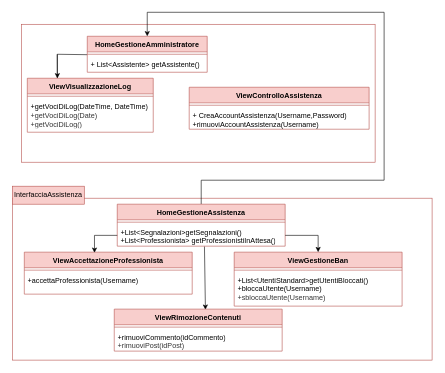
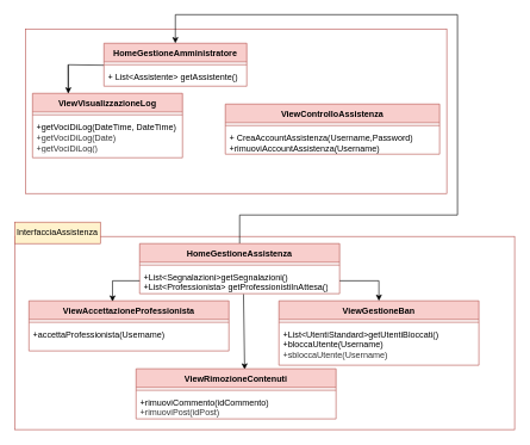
  <mxCell id="0" />
  <mxCell id="1" parent="0" />
  <mxCell id="2" value="" style="rounded=0;whiteSpace=wrap;html=1;fillColor=none;strokeColor=#b85450;" parent="1" vertex="1"><mxGeometry x="35" y="40" width="590" height="230" as="geometry" /></mxCell>
  <mxCell id="3" value="" style="endArrow=none;html=1;rounded=0;exitX=-0.001;exitY=0.356;exitDx=0;exitDy=0;exitPerimeter=0;" parent="1" edge="1"><mxGeometry width="50" height="50" relative="1" as="geometry"><mxPoint x="144.83" y="90.68" as="sourcePoint" /><mxPoint x="95" y="130" as="targetPoint" /><Array as="points"><mxPoint x="95" y="90" /></Array></mxGeometry></mxCell>
  <mxCell id="4" value="" style="endArrow=classic;html=1;rounded=0;entryX=0.287;entryY=0.007;entryDx=0;entryDy=0;entryPerimeter=0;" parent="1" edge="1"><mxGeometry width="50" height="50" relative="1" as="geometry"><mxPoint x="95" y="90" as="sourcePoint" /><mxPoint x="95.18" y="130.21" as="targetPoint" /></mxGeometry></mxCell>
  <mxCell id="5" value="" style="rounded=0;whiteSpace=wrap;html=1;fillColor=none;strokeColor=#b85450;" parent="1" vertex="1"><mxGeometry x="20" y="330" width="700" height="270" as="geometry" /></mxCell>
- <mxCell id="6" value="InterfacciaAssistenza" style="rounded=0;whiteSpace=wrap;html=1;fillColor=#f8cecc;strokeColor=#b85450;" parent="1" vertex="1"><mxGeometry x="20" y="310" width="120" height="30" as="geometry" /></mxCell>
+ <mxCell id="6" value="InterfacciaAssistenza" style="rounded=0;whiteSpace=wrap;html=1;fillColor=#fff2cc;strokeColor=#b85450;" parent="1" vertex="1"><mxGeometry x="20" y="310" width="120" height="30" as="geometry" /></mxCell>
  <mxCell id="7" value="" style="endArrow=classic;html=1;rounded=0;exitX=0.531;exitY=1.016;exitDx=0;exitDy=0;exitPerimeter=0;entryX=0.543;entryY=0.014;entryDx=0;entryDy=0;entryPerimeter=0;" parent="1" target="29" edge="1"><mxGeometry width="50" height="50" relative="1" as="geometry"><mxPoint x="340.425" y="410.48" as="sourcePoint" /><mxPoint x="340.2" y="499.8" as="targetPoint" /></mxGeometry></mxCell>
  <mxCell id="8" value="HomeGestioneAmministratore" style="swimlane;fontStyle=1;align=center;verticalAlign=top;childLayout=stackLayout;horizontal=1;startSize=26;horizontalStack=0;resizeParent=1;resizeParentMax=0;resizeLast=0;collapsible=1;marginBottom=0;whiteSpace=wrap;html=1;fillColor=#F8CECC;strokeColor=#B85450;" parent="1" vertex="1"><mxGeometry x="145" y="60" width="200" height="60" as="geometry" /></mxCell>
  <mxCell id="9" value="" style="line;strokeWidth=1;fillColor=none;align=left;verticalAlign=middle;spacingTop=-1;spacingLeft=3;spacingRight=3;rotatable=0;labelPosition=right;points=[];portConstraint=eastwest;strokeColor=inherit;" parent="8" vertex="1"><mxGeometry y="26" width="200" height="8" as="geometry" /></mxCell>
  <mxCell id="10" value="+ List&amp;lt;Assistente&amp;gt; getAssistente()" style="text;strokeColor=none;fillColor=none;align=left;verticalAlign=top;spacingLeft=4;spacingRight=4;overflow=hidden;rotatable=0;points=[[0,0.5],[1,0.5]];portConstraint=eastwest;whiteSpace=wrap;html=1;" parent="8" vertex="1"><mxGeometry y="34" width="200" height="26" as="geometry" /></mxCell>
  <mxCell id="11" value="ViewControlloAssistenza" style="swimlane;fontStyle=1;align=center;verticalAlign=top;childLayout=stackLayout;horizontal=1;startSize=26;horizontalStack=0;resizeParent=1;resizeParentMax=0;resizeLast=0;collapsible=1;marginBottom=0;whiteSpace=wrap;html=1;fillColor=#F8CECC;strokeColor=#B85450;" parent="1" vertex="1"><mxGeometry x="315" y="145" width="300" height="70" as="geometry" /></mxCell>
  <mxCell id="12" value="" style="line;strokeWidth=1;fillColor=none;align=left;verticalAlign=middle;spacingTop=-1;spacingLeft=3;spacingRight=3;rotatable=0;labelPosition=right;points=[];portConstraint=eastwest;strokeColor=inherit;" parent="11" vertex="1"><mxGeometry y="26" width="300" height="8" as="geometry" /></mxCell>
  <mxCell id="13" value="+ CreaAccountAssistenza(Username,Password)&lt;br&gt;+rimuoviAccountAssistenza(Username)" style="text;strokeColor=none;fillColor=none;align=left;verticalAlign=top;spacingLeft=4;spacingRight=4;overflow=hidden;rotatable=0;points=[[0,0.5],[1,0.5]];portConstraint=eastwest;whiteSpace=wrap;html=1;" parent="11" vertex="1"><mxGeometry y="34" width="300" height="36" as="geometry" /></mxCell>
  <mxCell id="14" value="ViewVisualizzazioneLog" style="swimlane;fontStyle=1;align=center;verticalAlign=top;childLayout=stackLayout;horizontal=1;startSize=26;horizontalStack=0;resizeParent=1;resizeParentMax=0;resizeLast=0;collapsible=1;marginBottom=0;whiteSpace=wrap;html=1;fillColor=#F8CECC;strokeColor=#B85450;" parent="1" vertex="1"><mxGeometry x="45" y="130" width="210" height="90" as="geometry" /></mxCell>
  <mxCell id="15" value="" style="line;strokeWidth=1;fillColor=none;align=left;verticalAlign=middle;spacingTop=-1;spacingLeft=3;spacingRight=3;rotatable=0;labelPosition=right;points=[];portConstraint=eastwest;strokeColor=inherit;" parent="14" vertex="1"><mxGeometry y="26" width="210" height="8" as="geometry" /></mxCell>
  <mxCell id="16" value="+getVociDiLog(DateTime, DateTime)&lt;br style=&quot;border-color: var(--border-color); color: rgb(51, 51, 51); text-align: center;&quot;&gt;&lt;span style=&quot;color: rgb(51, 51, 51); text-align: center;&quot;&gt;+getVociDiLog(Date)&lt;/span&gt;&lt;br style=&quot;border-color: var(--border-color); color: rgb(51, 51, 51); text-align: center;&quot;&gt;&lt;span style=&quot;color: rgb(51, 51, 51); text-align: center;&quot;&gt;+getVociDiLog()&lt;/span&gt;" style="text;strokeColor=none;fillColor=none;align=left;verticalAlign=top;spacingLeft=4;spacingRight=4;overflow=hidden;rotatable=0;points=[[0,0.5],[1,0.5]];portConstraint=eastwest;whiteSpace=wrap;html=1;" parent="14" vertex="1"><mxGeometry y="34" width="210" height="56" as="geometry" /></mxCell>
  <mxCell id="17" style="edgeStyle=orthogonalEdgeStyle;rounded=0;orthogonalLoop=1;jettySize=auto;html=1;exitX=0.5;exitY=0;exitDx=0;exitDy=0;entryX=0.5;entryY=0;entryDx=0;entryDy=0;" parent="1" source="18" target="8" edge="1"><mxGeometry relative="1" as="geometry"><Array as="points"><mxPoint x="335" y="300" /><mxPoint x="640" y="300" /><mxPoint x="640" y="20" /><mxPoint x="245" y="20" /></Array></mxGeometry></mxCell>
  <mxCell id="18" value="HomeGestioneAssistenza" style="swimlane;fontStyle=1;align=center;verticalAlign=top;childLayout=stackLayout;horizontal=1;startSize=26;horizontalStack=0;resizeParent=1;resizeParentMax=0;resizeLast=0;collapsible=1;marginBottom=0;whiteSpace=wrap;html=1;fillColor=#F8CECC;strokeColor=#B85450;" parent="1" vertex="1"><mxGeometry x="195" y="340" width="280" height="70" as="geometry" /></mxCell>
  <mxCell id="19" value="" style="line;strokeWidth=1;fillColor=none;align=left;verticalAlign=middle;spacingTop=-1;spacingLeft=3;spacingRight=3;rotatable=0;labelPosition=right;points=[];portConstraint=eastwest;strokeColor=inherit;" parent="18" vertex="1"><mxGeometry y="26" width="280" height="8" as="geometry" /></mxCell>
  <mxCell id="20" value="+List&amp;lt;Segnalazioni&amp;gt;getSegnalazioni()&lt;br&gt;+List&amp;lt;Professionista&amp;gt; getProfessionistiInAttesa()" style="text;strokeColor=none;fillColor=none;align=left;verticalAlign=top;spacingLeft=4;spacingRight=4;overflow=hidden;rotatable=0;points=[[0,0.5],[1,0.5]];portConstraint=eastwest;whiteSpace=wrap;html=1;" parent="18" vertex="1"><mxGeometry y="34" width="280" height="36" as="geometry" /></mxCell>
  <mxCell id="21" value="ViewAccettazioneProfessionista" style="swimlane;fontStyle=1;align=center;verticalAlign=top;childLayout=stackLayout;horizontal=1;startSize=26;horizontalStack=0;resizeParent=1;resizeParentMax=0;resizeLast=0;collapsible=1;marginBottom=0;whiteSpace=wrap;html=1;fillColor=#F8CECC;strokeColor=#B85450;" parent="1" vertex="1"><mxGeometry x="40" y="420" width="280" height="70" as="geometry" /></mxCell>
  <mxCell id="22" value="" style="line;strokeWidth=1;fillColor=none;align=left;verticalAlign=middle;spacingTop=-1;spacingLeft=3;spacingRight=3;rotatable=0;labelPosition=right;points=[];portConstraint=eastwest;strokeColor=inherit;" parent="21" vertex="1"><mxGeometry y="26" width="280" height="8" as="geometry" /></mxCell>
  <mxCell id="23" value="+accettaProfessionista(Username)" style="text;strokeColor=none;fillColor=none;align=left;verticalAlign=top;spacingLeft=4;spacingRight=4;overflow=hidden;rotatable=0;points=[[0,0.5],[1,0.5]];portConstraint=eastwest;whiteSpace=wrap;html=1;" parent="21" vertex="1"><mxGeometry y="34" width="280" height="36" as="geometry" /></mxCell>
  <mxCell id="24" value="ViewGestioneBan" style="swimlane;fontStyle=1;align=center;verticalAlign=top;childLayout=stackLayout;horizontal=1;startSize=26;horizontalStack=0;resizeParent=1;resizeParentMax=0;resizeLast=0;collapsible=1;marginBottom=0;whiteSpace=wrap;html=1;fillColor=#F8CECC;strokeColor=#B85450;" parent="1" vertex="1"><mxGeometry x="390" y="420" width="280" height="90" as="geometry" /></mxCell>
  <mxCell id="25" value="" style="line;strokeWidth=1;fillColor=none;align=left;verticalAlign=middle;spacingTop=-1;spacingLeft=3;spacingRight=3;rotatable=0;labelPosition=right;points=[];portConstraint=eastwest;strokeColor=inherit;" parent="24" vertex="1"><mxGeometry y="26" width="280" height="8" as="geometry" /></mxCell>
  <mxCell id="26" value="+List&amp;lt;UtentiStandard&amp;gt;getUtentiBloccati()&lt;br&gt;+bloccaUtente(Username)&lt;br style=&quot;border-color: var(--border-color); color: rgb(51, 51, 51); text-align: center;&quot;&gt;&lt;span style=&quot;color: rgb(51, 51, 51); text-align: center;&quot;&gt;+sbloccaUtente(Username)&lt;/span&gt;" style="text;strokeColor=none;fillColor=none;align=left;verticalAlign=top;spacingLeft=4;spacingRight=4;overflow=hidden;rotatable=0;points=[[0,0.5],[1,0.5]];portConstraint=eastwest;whiteSpace=wrap;html=1;" parent="24" vertex="1"><mxGeometry y="34" width="280" height="56" as="geometry" /></mxCell>
  <mxCell id="27" style="edgeStyle=orthogonalEdgeStyle;rounded=0;orthogonalLoop=1;jettySize=auto;html=1;exitX=1;exitY=0.5;exitDx=0;exitDy=0;entryX=0.5;entryY=0;entryDx=0;entryDy=0;" parent="1" source="20" target="24" edge="1"><mxGeometry relative="1" as="geometry" /></mxCell>
  <mxCell id="28" style="edgeStyle=orthogonalEdgeStyle;rounded=0;orthogonalLoop=1;jettySize=auto;html=1;exitX=0;exitY=0.5;exitDx=0;exitDy=0;entryX=0.418;entryY=0.014;entryDx=0;entryDy=0;entryPerimeter=0;" parent="1" source="20" target="21" edge="1"><mxGeometry relative="1" as="geometry" /></mxCell>
  <mxCell id="29" value="ViewRimozioneContenuti" style="swimlane;fontStyle=1;align=center;verticalAlign=top;childLayout=stackLayout;horizontal=1;startSize=26;horizontalStack=0;resizeParent=1;resizeParentMax=0;resizeLast=0;collapsible=1;marginBottom=0;whiteSpace=wrap;html=1;fillColor=#F8CECC;strokeColor=#B85450;" parent="1" vertex="1"><mxGeometry x="190" y="515" width="280" height="70" as="geometry" /></mxCell>
  <mxCell id="30" value="" style="line;strokeWidth=1;fillColor=none;align=left;verticalAlign=middle;spacingTop=-1;spacingLeft=3;spacingRight=3;rotatable=0;labelPosition=right;points=[];portConstraint=eastwest;strokeColor=inherit;" parent="29" vertex="1"><mxGeometry y="26" width="280" height="8" as="geometry" /></mxCell>
  <mxCell id="31" value="+rimuoviCommento(idCommento)&lt;br style=&quot;border-color: var(--border-color); color: rgb(51, 51, 51); text-align: center;&quot;&gt;&lt;span style=&quot;color: rgb(51, 51, 51); text-align: center;&quot;&gt;+rimuoviPost(idPost)&lt;/span&gt;" style="text;strokeColor=none;fillColor=none;align=left;verticalAlign=top;spacingLeft=4;spacingRight=4;overflow=hidden;rotatable=0;points=[[0,0.5],[1,0.5]];portConstraint=eastwest;whiteSpace=wrap;html=1;" parent="29" vertex="1"><mxGeometry y="34" width="280" height="36" as="geometry" /></mxCell>
